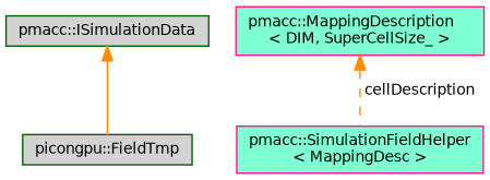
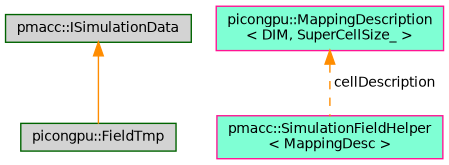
  digraph {
    fontname="DejaVu Sans"
    node [color=darkgreen fillcolor=lightgrey fontname="DejaVu Sans" fontsize=10 shape=record style=filled]
    edge [color=darkorange dir=back fontname="DejaVu Sans" fontsize=10 labelfontname=Helvetica labelfontsize=10]
    n1 [fontcolor=black height=0.2 label="picongpu::FieldTmp" width=0.4]
    n2 [color=deeppink fillcolor=aquamarine height=0.2 label="pmacc::SimulationFieldHelper\l\< MappingDesc \>" width=0.4]
-   n3 [color=deeppink fillcolor=aquamarine height=0.2 label="pmacc::MappingDescription\l\< DIM, SuperCellSize_ \>" width=0.4]
+   n3 [color=deeppink fillcolor=aquamarine height=0.2 label="picongpu::MappingDescription\l\< DIM, SuperCellSize_ \>" width=0.4]
    n4 [height=0.2 label="pmacc::ISimulationData" width=0.4]
    n3 -> n2 [label=" cellDescription" style=dashed]
    n4 -> n1 [style=solid]
  }
